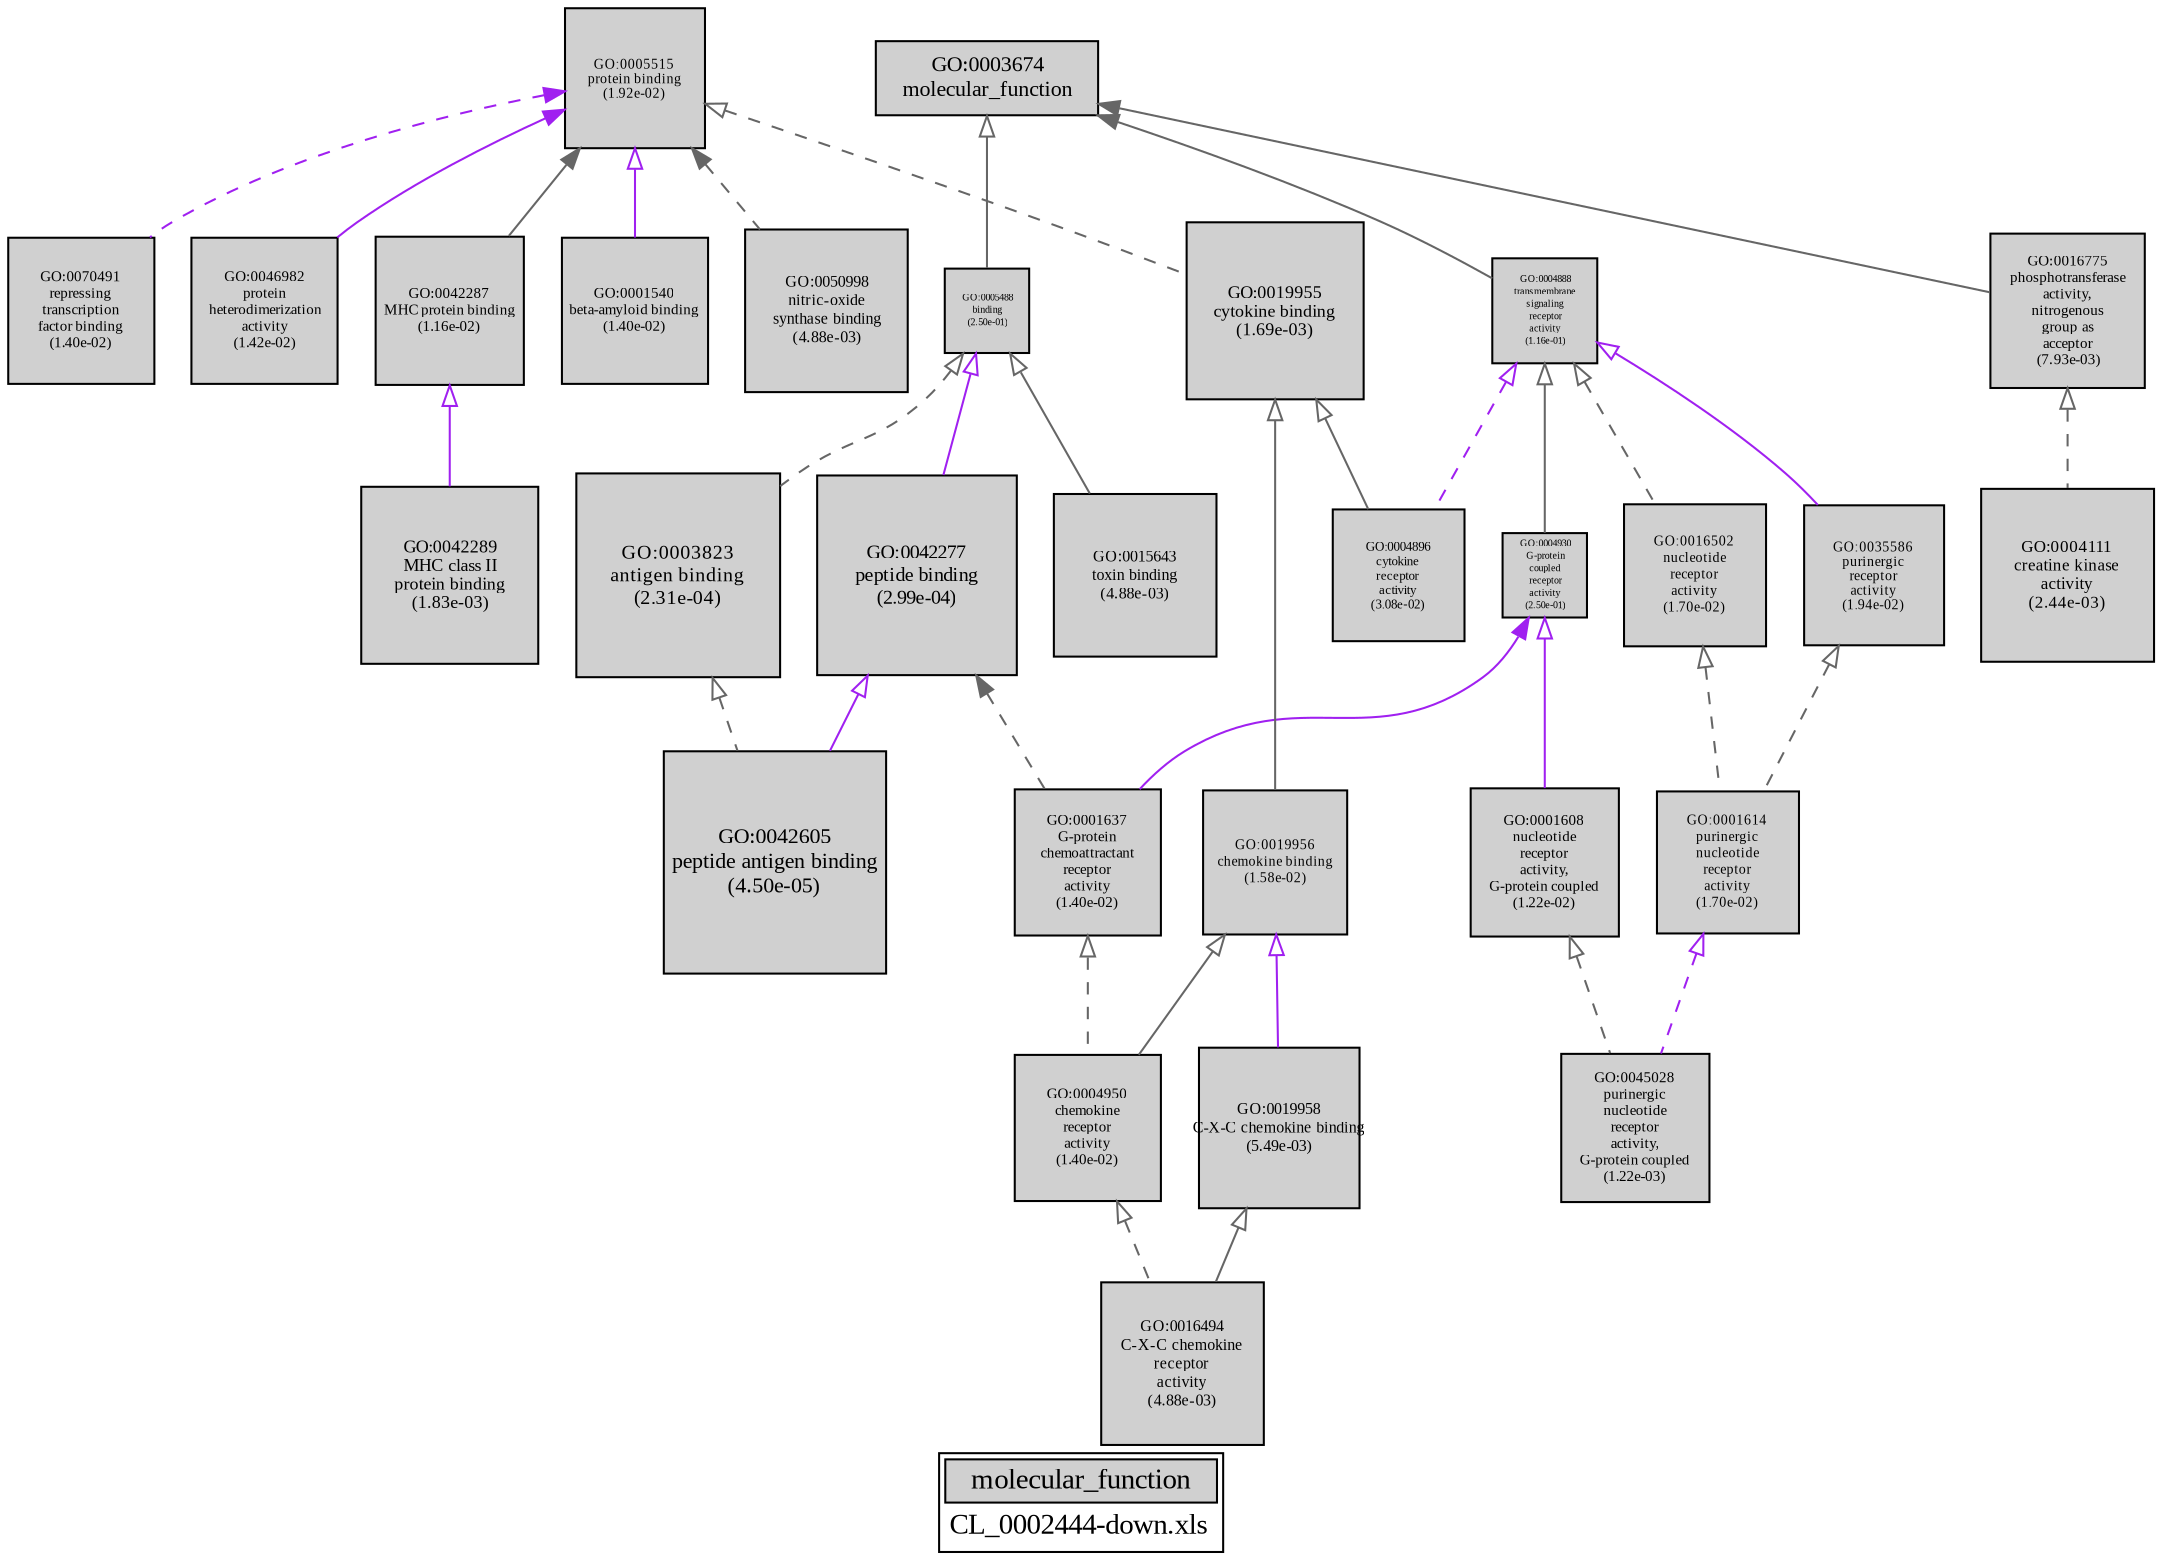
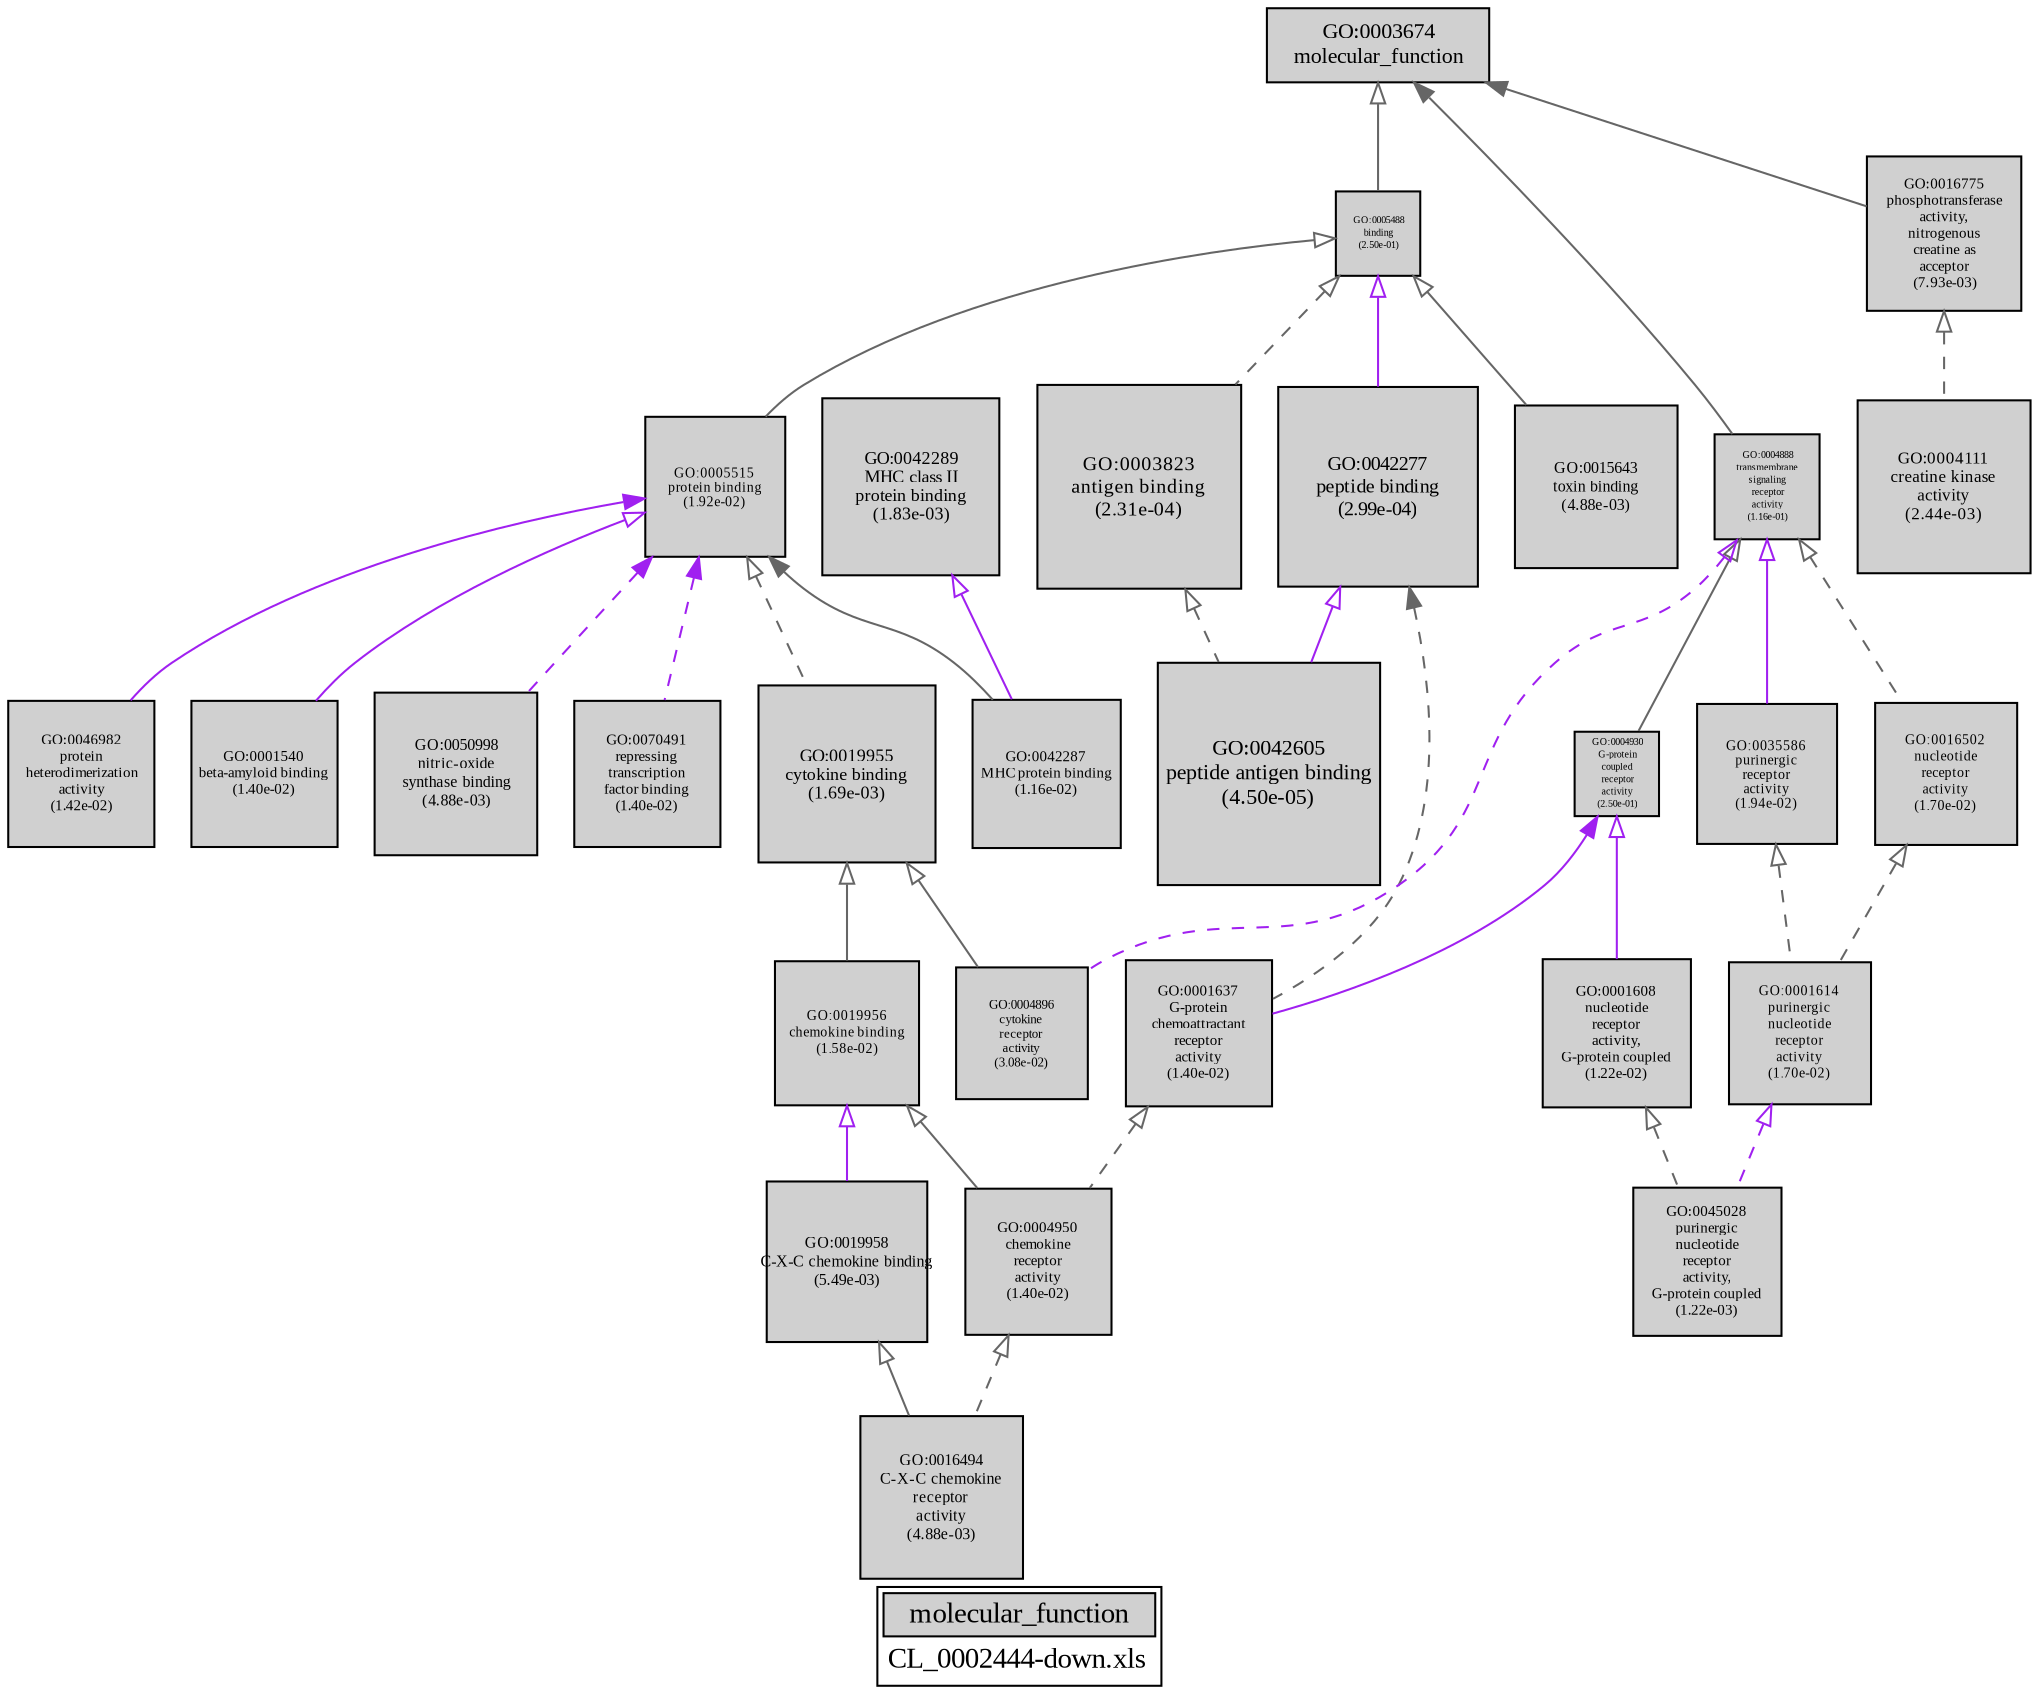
  digraph {
    bgcolor="#FFFFFF"
    fontname="Liberation Serif"
    label=<<TABLE COLOR="black" BGCOLOR="white"><TR><TD COLSPAN="2" BGCOLOR="#D0D0D0"><FONT COLOR="black">molecular_function</FONT></TD></TR><TR><TD BORDER="0">CL_0002444-down.xls</TD></TR></TABLE>>
    node [color=black fillcolor="#D0D0D0" fixedsize=true fontcolor=black fontname="Liberation Serif" fontsize=7.07517964159 shape=box style=filled]
    edge [arrowtail=empty color=gray40 dir=back fontname="Liberation Serif" style=solid weight=5.0]
    n1 [fontsize=8.5806564246 height=1.19175783675 label=<<TABLE BORDER="0"><TR><TD>GO:0042289<BR/>MHC class II<BR/>protein binding<BR/>(1.83e-03)</TD></TR></TABLE>> width=1.19175783675]
    n2 [fontsize=10.8 label=<<TABLE BORDER="0"><TR><TD>GO:0003674<BR/>molecular_function</TD></TR></TABLE>> width=1.5]
    n3 [fontsize=7.80385391972 height=1.08386859996 label=<<TABLE BORDER="0"><TR><TD>GO:0019958<BR/>C-X-C chemokine binding<BR/>(5.49e-03)</TD></TR></TABLE>> width=1.08386859996]
    n4 [fontsize=6.81239386758 height=0.946165814942 label=<<TABLE BORDER="0"><TR><TD>GO:0005515<BR/>protein binding<BR/>(1.92e-02)</TD></TR></TABLE>> width=0.946165814942]
    n5 [fontsize=7.22926300113 height=1.00406430571 label=<<TABLE BORDER="0"><TR><TD>GO:0042287<BR/>MHC protein binding<BR/>(1.16e-02)</TD></TR></TABLE>> width=1.00406430571]
    n6 [fontsize=7.89072486793 height=1.09593400943 label=<<TABLE BORDER="0"><TR><TD>GO:0015643<BR/>toxin binding<BR/>(4.88e-03)</TD></TR></TABLE>> width=1.09593400943]
    n7 [fontsize=9.72958522444 height=1.35133128117 label=<<TABLE BORDER="0"><TR><TD>GO:0042277<BR/>peptide binding<BR/>(2.99e-04)</TD></TR></TABLE>> width=1.35133128117]
    n8 [height=0.982663839109 label=<<TABLE BORDER="0"><TR><TD>GO:0001540<BR/>beta-amyloid binding<BR/>(1.40e-02)</TD></TR></TABLE>> width=0.982663839109]
    n9 [fontsize=5.0 height=0.565707710969 label=<<TABLE BORDER="0"><TR><TD>GO:0004930<BR/>G-protein<BR/>coupled<BR/>receptor<BR/>activity<BR/>(2.50e-01)</TD></TR></TABLE>> width=0.565707710969]
    n10 [height=0.982663839109 label=<<TABLE BORDER="0"><TR><TD>GO:0004950<BR/>chemokine<BR/>receptor<BR/>activity<BR/>(1.40e-02)</TD></TR></TABLE>> width=0.982663839109]
    n11 [fontsize=6.97460749237 height=0.968695485051 label=<<TABLE BORDER="0"><TR><TD>GO:0019956<BR/>chemokine binding<BR/>(1.58e-02)</TD></TR></TABLE>> width=0.968695485051]
    n12 [fontsize=6.91314886874 height=0.960159565103 label=<<TABLE BORDER="0"><TR><TD>GO:0016502<BR/>nucleotide<BR/>receptor<BR/>activity<BR/>(1.70e-02)</TD></TR></TABLE>> width=0.960159565103]
    n13 [fontsize=7.188203836 height=0.998361643889 label=<<TABLE BORDER="0"><TR><TD>GO:0001608<BR/>nucleotide<BR/>receptor<BR/>activity,<BR/>G-protein coupled<BR/>(1.22e-02)</TD></TR></TABLE>> width=0.998361643889]
    n14 [fontsize=6.39586297627 height=0.888314302259 label=<<TABLE BORDER="0"><TR><TD>GO:0004896<BR/>cytokine<BR/>receptor<BR/>activity<BR/>(3.08e-02)</TD></TR></TABLE>> width=0.888314302259]
    n15 [fontsize=8.63498900961 height=1.19930402911 label=<<TABLE BORDER="0"><TR><TD>GO:0019955<BR/>cytokine binding<BR/>(1.69e-03)</TD></TR></TABLE>> width=1.19930402911]
    n16 [fontsize=8.38409441551 height=1.16445755771 label=<<TABLE BORDER="0"><TR><TD>GO:0004111<BR/>creatine kinase<BR/>activity<BR/>(2.44e-03)</TD></TR></TABLE>> width=1.16445755771]
    n17 [fontsize=7.89072486793 height=1.09593400943 label=<<TABLE BORDER="0"><TR><TD>GO:0016494<BR/>C-X-C chemokine<BR/>receptor<BR/>activity<BR/>(4.88e-03)</TD></TR></TABLE>> width=1.09593400943]
    n18 [fontsize=7.89072486793 height=1.09593400943 label=<<TABLE BORDER="0"><TR><TD>GO:0050998<BR/>nitric-oxide<BR/>synthase binding<BR/>(4.88e-03)</TD></TR></TABLE>> width=1.09593400943]
    n19 [fontsize=5.0 height=0.566310477694 label=<<TABLE BORDER="0"><TR><TD>GO:0005488<BR/>binding<BR/>(2.50e-01)</TD></TR></TABLE>> width=0.566310477694]
    n20 [fontsize=5.05427428885 height=0.701982540118 label=<<TABLE BORDER="0"><TR><TD>GO:0004888<BR/>transmembrane<BR/>signaling<BR/>receptor<BR/>activity<BR/>(1.16e-01)</TD></TR></TABLE>> width=0.701982540118]
    n21 [height=0.982663839109 label=<<TABLE BORDER="0"><TR><TD>GO:0070491<BR/>repressing<BR/>transcription<BR/>factor binding<BR/>(1.40e-02)</TD></TR></TABLE>> width=0.982663839109]
    n22 [fontsize=9.88221445435 height=1.37252978533 label=<<TABLE BORDER="0"><TR><TD>GO:0003823<BR/>antigen binding<BR/>(2.31e-04)</TD></TR></TABLE>> width=1.37252978533]
    n23 [fontsize=7.06384951042 height=0.98109020978 label=<<TABLE BORDER="0"><TR><TD>GO:0046982<BR/>protein<BR/>heterodimerization<BR/>activity<BR/>(1.42e-02)</TD></TR></TABLE>> width=0.98109020978]
-   n24 [fontsize=7.52637285081 height=1.04532956261 label=<<TABLE BORDER="0"><TR><TD>GO:0016775<BR/>phosphotransferase<BR/>activity,<BR/>nitrogenous<BR/>group as<BR/>acceptor<BR/>(7.93e-03)</TD></TR></TABLE>> width=1.04532956261]
+   n24 [fontsize=7.52637285081 height=1.04532956261 label=<<TABLE BORDER="0"><TR><TD>GO:0016775<BR/>phosphotransferase<BR/>activity,<BR/>nitrogenous<BR/>creatine as<BR/>acceptor<BR/>(7.93e-03)</TD></TR></TABLE>> width=1.04532956261]
    n25 [fontsize=6.91314886874 height=0.960159565103 label=<<TABLE BORDER="0"><TR><TD>GO:0001614<BR/>purinergic<BR/>nucleotide<BR/>receptor<BR/>activity<BR/>(1.70e-02)</TD></TR></TABLE>> width=0.960159565103]
    n26 [fontsize=6.80109959205 height=0.944597165562 label=<<TABLE BORDER="0"><TR><TD>GO:0035586<BR/>purinergic<BR/>receptor<BR/>activity<BR/>(1.94e-02)</TD></TR></TABLE>> width=0.944597165562]
    n27 [fontsize=10.8 height=1.5 label=<<TABLE BORDER="0"><TR><TD>GO:0042605<BR/>peptide antigen binding<BR/>(4.50e-05)</TD></TR></TABLE>> width=1.5]
    n28 [fontsize=7.188203836 height=0.998361643889 label=<<TABLE BORDER="0"><TR><TD>GO:0045028<BR/>purinergic<BR/>nucleotide<BR/>receptor<BR/>activity,<BR/>G-protein coupled<BR/>(1.22e-03)</TD></TR></TABLE>> width=0.998361643889]
    n29 [height=0.982663839109 label=<<TABLE BORDER="0"><TR><TD>GO:0001637<BR/>G-protein<BR/>chemoattractant<BR/>receptor<BR/>activity<BR/>(1.40e-02)</TD></TR></TABLE>> width=0.982663839109]
    subgraph sub_1 {
      n1
      n2
      n3
      n4
      n5
      n6
      n7
      n8
      n9
      n10
      n11
      n12
      n13
      n14
      n15
      n16
      n17
      n18
      n19
      n20
      n21
      n22
      n23
      n24
      n25
      n26
      n27
      n28
      n29
    }
    subgraph sub_2 {
      n18
      n21
      n23
      subgraph sub_3 {
        subgraph sub_4 {
        }
        subgraph sub_5 {
        }
      }
      subgraph sub_6 {
      }
      subgraph sub_7 {
        n1
        n2
        n3
        n4
        n5
        n6
        n7
        n8
        n9
        n10
        n11
        n12
        n13
        n14
        n15
        n16
        n17
        n19
        n20
        n22
        n24
        n25
        n26
        n27
        n28
        n29
      }
    }
    n2 -> n19
    n2 -> n20 [weight=1 arrowtail=""]
    n2 -> n24 [weight=1 arrowtail=""]
    n3 -> n17
    n4 -> n5 [weight=1 arrowtail=""]
    n4 -> n8 [color=purple]
    n4 -> n15 [style=dashed]
-   n4 -> n18 [style=dashed weight=1 arrowtail=""]
+   n4 -> n18 [color=purple style=dashed weight=1 arrowtail=""]
    n4 -> n21 [color=purple style=dashed weight=1 arrowtail=""]
    n4 -> n23 [color=purple weight=1 arrowtail=""]
-   n5 -> n1 [color=purple]
+   n1 -> n5 [color=purple]
    n7 -> n27 [color=purple]
    n7 -> n29 [style=dashed weight=1 arrowtail=""]
    n9 -> n13 [color=purple]
    n9 -> n29 [color=purple weight=1 arrowtail=""]
    n10 -> n17 [style=dashed]
    n11 -> n3 [color=purple]
    n11 -> n10
    n12 -> n25 [style=dashed]
    n13 -> n28 [style=dashed]
    n15 -> n11
    n15 -> n14
+   n19 -> n4
    n19 -> n6
    n19 -> n7 [color=purple]
    n19 -> n22 [style=dashed]
    n20 -> n9
    n20 -> n12 [style=dashed]
    n20 -> n14 [color=purple style=dashed]
    n20 -> n26 [color=purple]
    n22 -> n27 [style=dashed]
    n24 -> n16 [style=dashed]
    n25 -> n28 [color=purple style=dashed]
    n26 -> n25 [style=dashed]
    n29 -> n10 [style=dashed]
  }
